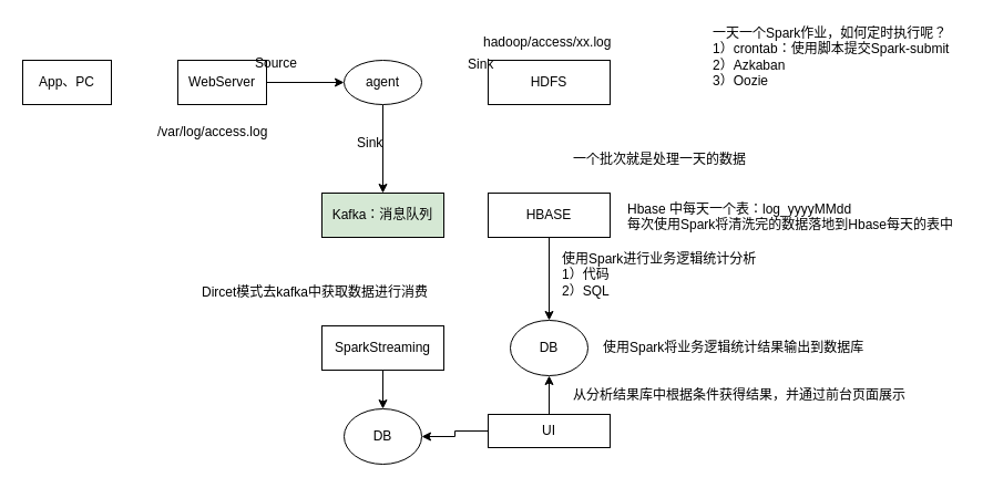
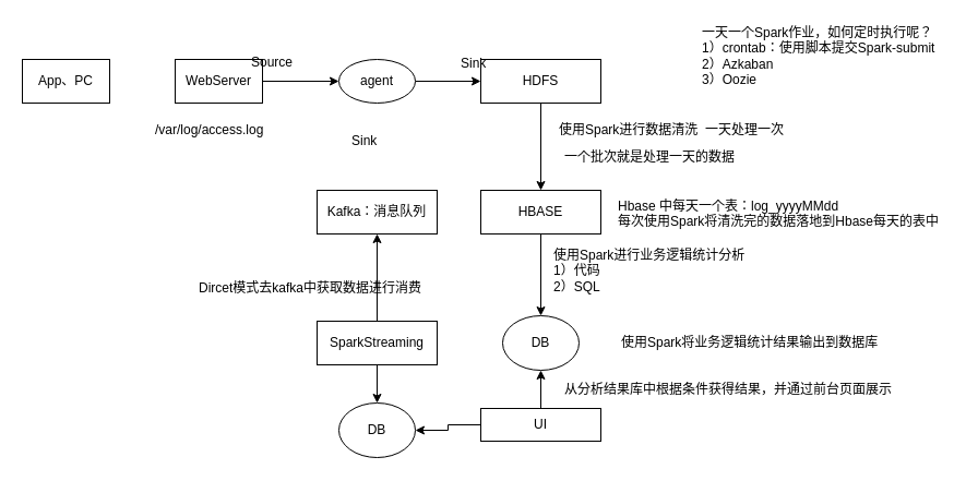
  <mxCell id="0" />
  <mxCell id="1" parent="0" />
  <mxCell id="2" value="App、PC" style="rounded=0;whiteSpace=wrap;html=1;" vertex="1" parent="1"><mxGeometry x="20" y="54" width="80" height="40" as="geometry" /></mxCell>
  <mxCell id="3" style="edgeStyle=orthogonalEdgeStyle;rounded=0;orthogonalLoop=1;jettySize=auto;html=1;exitX=1;exitY=0.5;exitDx=0;exitDy=0;entryX=0;entryY=0.5;entryDx=0;entryDy=0;" edge="1" parent="1" source="4" target="7"><mxGeometry relative="1" as="geometry" /></mxCell>
  <mxCell id="4" value="WebServer" style="rounded=0;whiteSpace=wrap;html=1;" vertex="1" parent="1"><mxGeometry x="160" y="54" width="80" height="40" as="geometry" /></mxCell>
- <mxCell id="6" style="edgeStyle=orthogonalEdgeStyle;rounded=0;orthogonalLoop=1;jettySize=auto;html=1;exitX=0.5;exitY=1;exitDx=0;exitDy=0;entryX=0.5;entryY=0;entryDx=0;entryDy=0;" edge="1" parent="1" source="7" target="27"><mxGeometry relative="1" as="geometry"><mxPoint x="345" y="184" as="targetPoint" /></mxGeometry></mxCell>
+ <mxCell id="5" style="edgeStyle=orthogonalEdgeStyle;rounded=0;orthogonalLoop=1;jettySize=auto;html=1;exitX=1;exitY=0.5;exitDx=0;exitDy=0;entryX=0;entryY=0.5;entryDx=0;entryDy=0;" edge="1" parent="1" source="7" target="9"><mxGeometry relative="1" as="geometry" /></mxCell>
  <mxCell id="7" value="agent" style="ellipse;whiteSpace=wrap;html=1;" vertex="1" parent="1"><mxGeometry x="310" y="54" width="70" height="40" as="geometry" /></mxCell>
+ <mxCell id="8" style="edgeStyle=orthogonalEdgeStyle;rounded=0;orthogonalLoop=1;jettySize=auto;html=1;exitX=0.5;exitY=1;exitDx=0;exitDy=0;entryX=0.5;entryY=0;entryDx=0;entryDy=0;" edge="1" parent="1" source="9" target="14"><mxGeometry relative="1" as="geometry"><mxPoint x="495" y="144" as="targetPoint" /></mxGeometry></mxCell>
  <mxCell id="9" value="HDFS" style="rounded=0;whiteSpace=wrap;html=1;" vertex="1" parent="1"><mxGeometry x="440" y="54" width="110" height="40" as="geometry" /></mxCell>
- <mxCell id="10" value="hadoop/access/xx.log&lt;br&gt;" style="text;html=1;resizable=0;points=[];autosize=1;align=left;verticalAlign=top;spacingTop=-4;" vertex="1" parent="1"><mxGeometry x="434" y="28" width="130" height="20" as="geometry" /></mxCell>
  <mxCell id="11" value="Source&lt;br&gt;" style="text;html=1;resizable=0;points=[];autosize=1;align=left;verticalAlign=top;spacingTop=-4;" vertex="1" parent="1"><mxGeometry x="228" y="47" width="50" height="20" as="geometry" /></mxCell>
  <mxCell id="12" value="Sink&lt;br&gt;" style="text;html=1;resizable=0;points=[];autosize=1;align=left;verticalAlign=top;spacingTop=-4;" vertex="1" parent="1"><mxGeometry x="420" y="48" width="40" height="20" as="geometry" /></mxCell>
  <mxCell id="13" style="edgeStyle=orthogonalEdgeStyle;rounded=0;orthogonalLoop=1;jettySize=auto;html=1;exitX=0.5;exitY=1;exitDx=0;exitDy=0;entryX=0.5;entryY=0;entryDx=0;entryDy=0;" edge="1" parent="1" source="14" target="19"><mxGeometry relative="1" as="geometry"><mxPoint x="495" y="264" as="targetPoint" /></mxGeometry></mxCell>
  <mxCell id="14" value="HBASE" style="rounded=0;whiteSpace=wrap;html=1;" vertex="1" parent="1"><mxGeometry x="440" y="174" width="110" height="40" as="geometry" /></mxCell>
+ <mxCell id="15" value="使用Spark进行数据清洗&amp;nbsp; 一天处理一次" style="text;html=1;resizable=0;points=[];autosize=1;align=left;verticalAlign=top;spacingTop=-4;" vertex="1" parent="1"><mxGeometry x="510" y="109" width="220" height="20" as="geometry" /></mxCell>
  <mxCell id="16" value="一个批次就是处理一天的数据" style="text;html=1;resizable=0;points=[];autosize=1;align=left;verticalAlign=top;spacingTop=-4;" vertex="1" parent="1"><mxGeometry x="515" y="134" width="170" height="20" as="geometry" /></mxCell>
  <mxCell id="17" value="一天一个Spark作业，如何定时执行呢？&lt;br&gt;1）crontab：使用脚本提交Spark-submit&lt;br&gt;2）Azkaban&lt;br&gt;3）Oozie" style="text;html=1;resizable=0;points=[];autosize=1;align=left;verticalAlign=top;spacingTop=-4;" vertex="1" parent="1"><mxGeometry x="641" y="20" width="230" height="60" as="geometry" /></mxCell>
  <mxCell id="18" value="Hbase 中每天一个表：log_yyyyMMdd&lt;br&gt;每次使用Spark将清洗完的数据落地到Hbase每天的表中" style="text;html=1;resizable=0;points=[];autosize=1;align=left;verticalAlign=top;spacingTop=-4;" vertex="1" parent="1"><mxGeometry x="564" y="179" width="310" height="30" as="geometry" /></mxCell>
  <mxCell id="19" value="DB" style="ellipse;whiteSpace=wrap;html=1;" vertex="1" parent="1"><mxGeometry x="460" y="289" width="70" height="50" as="geometry" /></mxCell>
  <mxCell id="20" style="edgeStyle=orthogonalEdgeStyle;rounded=0;orthogonalLoop=1;jettySize=auto;html=1;exitX=0.5;exitY=1;exitDx=0;exitDy=0;" edge="1" parent="1" source="19" target="19"><mxGeometry relative="1" as="geometry" /></mxCell>
  <mxCell id="21" value="使用Spark进行业务逻辑统计分析&lt;br&gt;1）代码&lt;br&gt;2）SQL" style="text;html=1;resizable=0;points=[];autosize=1;align=left;verticalAlign=top;spacingTop=-4;" vertex="1" parent="1"><mxGeometry x="505" y="224" width="190" height="40" as="geometry" /></mxCell>
  <mxCell id="22" style="edgeStyle=orthogonalEdgeStyle;rounded=0;orthogonalLoop=1;jettySize=auto;html=1;exitX=0.5;exitY=0;exitDx=0;exitDy=0;entryX=0.5;entryY=1;entryDx=0;entryDy=0;" edge="1" parent="1" source="24" target="19"><mxGeometry relative="1" as="geometry" /></mxCell>
  <mxCell id="23" value="" style="edgeStyle=orthogonalEdgeStyle;rounded=0;orthogonalLoop=1;jettySize=auto;html=1;" edge="1" parent="1" source="24" target="34"><mxGeometry relative="1" as="geometry" /></mxCell>
  <mxCell id="24" value="UI" style="rounded=0;whiteSpace=wrap;html=1;" vertex="1" parent="1"><mxGeometry x="440" y="374" width="110" height="30" as="geometry" /></mxCell>
- <mxCell id="25" value="使用Spark将业务逻辑统计结果输出到数据库" style="text;html=1;resizable=0;points=[];autosize=1;align=left;verticalAlign=top;spacingTop=-4;" vertex="1" parent="1"><mxGeometry x="542" y="304" width="250" height="20" as="geometry" /></mxCell>
+ <mxCell id="25" value="使用Spark将业务逻辑统计结果输出到数据库" style="text;html=1;resizable=0;points=[];autosize=1;align=left;verticalAlign=top;spacingTop=-4;" vertex="1" parent="1"><mxGeometry x="567" y="304" width="250" height="20" as="geometry" /></mxCell>
  <mxCell id="26" value="从分析结果库中根据条件获得结果，并通过前台页面展示" style="text;html=1;resizable=0;points=[];autosize=1;align=left;verticalAlign=top;spacingTop=-4;" vertex="1" parent="1"><mxGeometry x="515" y="347" width="320" height="20" as="geometry" /></mxCell>
- <mxCell id="27" value="Kafka：消息队列" style="rounded=0;whiteSpace=wrap;html=1;fillColor=#d5e8d4;" vertex="1" parent="1"><mxGeometry x="290" y="174" width="110" height="40" as="geometry" /></mxCell>
+ <mxCell id="27" value="Kafka：消息队列" style="rounded=0;whiteSpace=wrap;html=1;" vertex="1" parent="1"><mxGeometry x="290" y="174" width="110" height="40" as="geometry" /></mxCell>
  <mxCell id="28" value="Sink" style="text;html=1;resizable=0;points=[];autosize=1;align=left;verticalAlign=top;spacingTop=-4;" vertex="1" parent="1"><mxGeometry x="320" y="119" width="40" height="20" as="geometry" /></mxCell>
  <mxCell id="29" value="/var/log/access.log&lt;br&gt;" style="text;html=1;resizable=0;points=[];autosize=1;align=left;verticalAlign=top;spacingTop=-4;" vertex="1" parent="1"><mxGeometry x="140" y="109" width="120" height="20" as="geometry" /></mxCell>
+ <mxCell id="30" style="edgeStyle=orthogonalEdgeStyle;rounded=0;orthogonalLoop=1;jettySize=auto;html=1;exitX=0.5;exitY=0;exitDx=0;exitDy=0;entryX=0.5;entryY=1;entryDx=0;entryDy=0;" edge="1" parent="1" source="32" target="27"><mxGeometry relative="1" as="geometry" /></mxCell>
  <mxCell id="31" value="" style="edgeStyle=orthogonalEdgeStyle;rounded=0;orthogonalLoop=1;jettySize=auto;html=1;" edge="1" parent="1" source="32" target="34"><mxGeometry relative="1" as="geometry" /></mxCell>
  <mxCell id="32" value="SparkStreaming" style="rounded=0;whiteSpace=wrap;html=1;" vertex="1" parent="1"><mxGeometry x="290" y="294" width="110" height="40" as="geometry" /></mxCell>
  <mxCell id="33" value="Dircet模式去kafka中获取数据进行消费" style="text;html=1;resizable=0;points=[];autosize=1;align=left;verticalAlign=top;spacingTop=-4;" vertex="1" parent="1"><mxGeometry x="180" y="254" width="220" height="20" as="geometry" /></mxCell>
  <mxCell id="34" value="DB" style="ellipse;whiteSpace=wrap;html=1;" vertex="1" parent="1"><mxGeometry x="310" y="369" width="70" height="50" as="geometry" /></mxCell>
